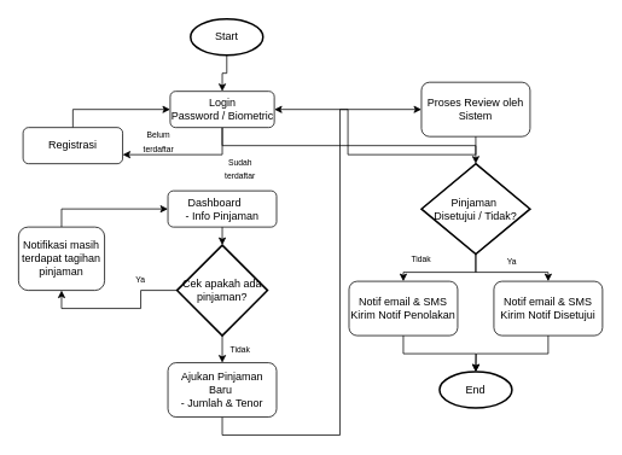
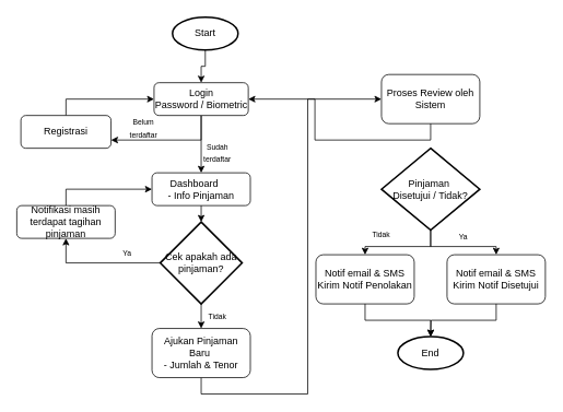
  <mxCell id="0" />
  <mxCell id="1" parent="0" />
  <mxCell id="2" style="edgeStyle=orthogonalEdgeStyle;rounded=0;orthogonalLoop=1;jettySize=auto;html=1;exitX=0.5;exitY=1;exitDx=0;exitDy=0;exitPerimeter=0;entryX=0.5;entryY=0;entryDx=0;entryDy=0;" edge="1" parent="1" source="3" target="7"><mxGeometry relative="1" as="geometry" /></mxCell>
  <mxCell id="3" value="Start" style="strokeWidth=2;html=1;shape=mxgraph.flowchart.start_1;whiteSpace=wrap;" vertex="1" parent="1"><mxGeometry x="210" y="20" width="80" height="40" as="geometry" /></mxCell>
  <mxCell id="4" value="End" style="strokeWidth=2;html=1;shape=mxgraph.flowchart.start_1;whiteSpace=wrap;" vertex="1" parent="1"><mxGeometry x="485" y="410" width="80" height="40" as="geometry" /></mxCell>
  <mxCell id="5" style="edgeStyle=orthogonalEdgeStyle;rounded=0;orthogonalLoop=1;jettySize=auto;html=1;exitX=0.5;exitY=1;exitDx=0;exitDy=0;entryX=1;entryY=0.75;entryDx=0;entryDy=0;" edge="1" parent="1" source="7" target="15"><mxGeometry relative="1" as="geometry" /></mxCell>
- <mxCell id="6" style="edgeStyle=orthogonalEdgeStyle;rounded=0;orthogonalLoop=1;jettySize=auto;html=1;exitX=0.5;exitY=1;exitDx=0;exitDy=0;" edge="1" parent="1" source="7" target="24"><mxGeometry relative="1" as="geometry" /></mxCell>
+ <mxCell id="6" style="edgeStyle=orthogonalEdgeStyle;rounded=0;orthogonalLoop=1;jettySize=auto;html=1;exitX=0.5;exitY=1;exitDx=0;exitDy=0;entryX=0.5;entryY=0;entryDx=0;entryDy=0;" edge="1" parent="1" source="7" target="8"><mxGeometry relative="1" as="geometry" /></mxCell>
  <mxCell id="7" value="Login&lt;div&gt;Password /&amp;nbsp;Biometric&lt;/div&gt;" style="rounded=1;whiteSpace=wrap;html=1;" vertex="1" parent="1"><mxGeometry x="187.5" y="100" width="115" height="40" as="geometry" /></mxCell>
  <mxCell id="8" value="&lt;div&gt;Dashboard&amp;nbsp; &amp;nbsp; &amp;nbsp; &lt;br&gt;&lt;span style=&quot;background-color: transparent; color: light-dark(rgb(0, 0, 0), rgb(255, 255, 255));&quot;&gt;- Info Pinjaman&lt;/span&gt;&lt;/div&gt;" style="rounded=1;whiteSpace=wrap;html=1;" vertex="1" parent="1"><mxGeometry x="185" y="210" width="120" height="40" as="geometry" /></mxCell>
  <mxCell id="9" style="edgeStyle=orthogonalEdgeStyle;rounded=0;orthogonalLoop=1;jettySize=auto;html=1;exitX=0.5;exitY=1;exitDx=0;exitDy=0;entryX=0;entryY=0.5;entryDx=0;entryDy=0;" edge="1" parent="1" source="10" target="11"><mxGeometry relative="1" as="geometry"><Array as="points"><mxPoint x="245" y="480" /><mxPoint x="375" y="480" /><mxPoint x="375" y="120" /></Array></mxGeometry></mxCell>
  <mxCell id="10" value="Ajukan Pinjaman Baru&amp;nbsp;&lt;br&gt;- Jumlah &amp;amp; Tenor" style="rounded=1;whiteSpace=wrap;html=1;" vertex="1" parent="1"><mxGeometry x="185" y="400" width="120" height="60" as="geometry" /></mxCell>
  <mxCell id="11" value="Proses Review oleh Sistem" style="rounded=1;whiteSpace=wrap;html=1;" vertex="1" parent="1"><mxGeometry x="465" y="90" width="120" height="60" as="geometry" /></mxCell>
  <mxCell id="12" style="edgeStyle=orthogonalEdgeStyle;rounded=0;orthogonalLoop=1;jettySize=auto;html=1;exitX=0.5;exitY=1;exitDx=0;exitDy=0;" edge="1" parent="1" source="13" target="4"><mxGeometry relative="1" as="geometry" /></mxCell>
  <mxCell id="13" value="Notif email &amp;amp; SMS&lt;br&gt;Kirim Notif Penolakan" style="rounded=1;whiteSpace=wrap;html=1;" vertex="1" parent="1"><mxGeometry x="385" y="310" width="120" height="60" as="geometry" /></mxCell>
  <mxCell id="14" style="edgeStyle=orthogonalEdgeStyle;rounded=0;orthogonalLoop=1;jettySize=auto;html=1;exitX=0.5;exitY=0;exitDx=0;exitDy=0;entryX=0;entryY=0.5;entryDx=0;entryDy=0;" edge="1" parent="1" source="15" target="7"><mxGeometry relative="1" as="geometry" /></mxCell>
  <mxCell id="15" value="Registrasi" style="rounded=1;whiteSpace=wrap;html=1;" vertex="1" parent="1"><mxGeometry x="25" y="140" width="110" height="40" as="geometry" /></mxCell>
  <mxCell id="16" style="edgeStyle=orthogonalEdgeStyle;rounded=0;orthogonalLoop=1;jettySize=auto;html=1;exitX=0.5;exitY=1;exitDx=0;exitDy=0;" edge="1" parent="1" source="17"><mxGeometry relative="1" as="geometry"><mxPoint x="525" y="410" as="targetPoint" /></mxGeometry></mxCell>
  <mxCell id="17" value="Notif email &amp;amp; SMS&lt;br&gt;Kirim Notif Disetujui" style="rounded=1;whiteSpace=wrap;html=1;" vertex="1" parent="1"><mxGeometry x="545" y="310" width="120" height="60" as="geometry" /></mxCell>
  <mxCell id="18" value="&lt;font style=&quot;font-size: 9px;&quot;&gt;Sudah terdaftar&lt;/font&gt;" style="text;html=1;align=center;verticalAlign=middle;whiteSpace=wrap;rounded=0;" vertex="1" parent="1"><mxGeometry x="235" y="170" width="60" height="30" as="geometry" /></mxCell>
  <mxCell id="19" value="&lt;font style=&quot;font-size: 9px;&quot;&gt;Belum terdaftar&lt;/font&gt;" style="text;html=1;align=center;verticalAlign=middle;whiteSpace=wrap;rounded=0;" vertex="1" parent="1"><mxGeometry x="145" y="140" width="60" height="30" as="geometry" /></mxCell>
  <mxCell id="20" value="&lt;font style=&quot;font-size: 9px;&quot;&gt;Tidak&lt;/font&gt;" style="text;html=1;align=center;verticalAlign=middle;whiteSpace=wrap;rounded=0;" vertex="1" parent="1"><mxGeometry x="235" y="370" width="60" height="30" as="geometry" /></mxCell>
  <mxCell id="21" value="&lt;div&gt;&lt;span style=&quot;font-size: 9px; background-color: transparent; color: light-dark(rgb(0, 0, 0), rgb(255, 255, 255));&quot;&gt;Ya&lt;/span&gt;&lt;/div&gt;&lt;div&gt;&lt;span style=&quot;font-size: 9px; background-color: transparent; color: light-dark(rgb(0, 0, 0), rgb(255, 255, 255));&quot;&gt;&lt;br&gt;&lt;/span&gt;&lt;/div&gt;" style="text;html=1;align=center;verticalAlign=middle;whiteSpace=wrap;rounded=0;" vertex="1" parent="1"><mxGeometry x="125" y="300" width="60" height="30" as="geometry" /></mxCell>
  <mxCell id="22" style="edgeStyle=orthogonalEdgeStyle;rounded=0;orthogonalLoop=1;jettySize=auto;html=1;exitX=0.5;exitY=1;exitDx=0;exitDy=0;exitPerimeter=0;entryX=0.5;entryY=0;entryDx=0;entryDy=0;" edge="1" parent="1" source="24" target="17"><mxGeometry relative="1" as="geometry" /></mxCell>
  <mxCell id="23" style="edgeStyle=orthogonalEdgeStyle;rounded=0;orthogonalLoop=1;jettySize=auto;html=1;exitX=0.5;exitY=1;exitDx=0;exitDy=0;exitPerimeter=0;entryX=0.5;entryY=0;entryDx=0;entryDy=0;" edge="1" parent="1" source="24" target="13"><mxGeometry relative="1" as="geometry" /></mxCell>
  <mxCell id="24" value="Pinjaman&amp;nbsp;&lt;div&gt;Disetujui / Tidak?&lt;/div&gt;" style="strokeWidth=2;html=1;shape=mxgraph.flowchart.decision;whiteSpace=wrap;" vertex="1" parent="1"><mxGeometry x="465" y="180" width="120" height="100" as="geometry" /></mxCell>
  <mxCell id="25" style="edgeStyle=orthogonalEdgeStyle;rounded=0;orthogonalLoop=1;jettySize=auto;html=1;exitX=0.5;exitY=1;exitDx=0;exitDy=0;" edge="1" parent="1" source="11" target="7"><mxGeometry relative="1" as="geometry" /></mxCell>
  <mxCell id="26" value="&lt;font style=&quot;font-size: 9px;&quot;&gt;Tidak&lt;/font&gt;" style="text;html=1;align=center;verticalAlign=middle;whiteSpace=wrap;rounded=0;" vertex="1" parent="1"><mxGeometry x="435" y="270" width="60" height="30" as="geometry" /></mxCell>
  <mxCell id="27" value="&lt;div&gt;&lt;span style=&quot;font-size: 9px; background-color: transparent; color: light-dark(rgb(0, 0, 0), rgb(255, 255, 255));&quot;&gt;Ya&lt;/span&gt;&lt;/div&gt;&lt;div&gt;&lt;span style=&quot;font-size: 9px; background-color: transparent; color: light-dark(rgb(0, 0, 0), rgb(255, 255, 255));&quot;&gt;&lt;br&gt;&lt;/span&gt;&lt;/div&gt;" style="text;html=1;align=center;verticalAlign=middle;whiteSpace=wrap;rounded=0;" vertex="1" parent="1"><mxGeometry x="535" y="280" width="60" height="30" as="geometry" /></mxCell>
  <mxCell id="28" style="edgeStyle=orthogonalEdgeStyle;rounded=0;orthogonalLoop=1;jettySize=auto;html=1;exitX=0.5;exitY=1;exitDx=0;exitDy=0;exitPerimeter=0;entryX=0.5;entryY=0;entryDx=0;entryDy=0;" edge="1" parent="1" source="30" target="10"><mxGeometry relative="1" as="geometry" /></mxCell>
  <mxCell id="29" style="edgeStyle=orthogonalEdgeStyle;rounded=0;orthogonalLoop=1;jettySize=auto;html=1;exitX=0;exitY=0.5;exitDx=0;exitDy=0;exitPerimeter=0;entryX=0.5;entryY=1;entryDx=0;entryDy=0;" edge="1" parent="1" source="30" target="33"><mxGeometry relative="1" as="geometry" /></mxCell>
  <mxCell id="30" value="Cek apakah ada pinjaman?" style="strokeWidth=2;html=1;shape=mxgraph.flowchart.decision;whiteSpace=wrap;" vertex="1" parent="1"><mxGeometry x="195" y="270" width="100" height="100" as="geometry" /></mxCell>
  <mxCell id="31" style="edgeStyle=orthogonalEdgeStyle;rounded=0;orthogonalLoop=1;jettySize=auto;html=1;exitX=0.5;exitY=1;exitDx=0;exitDy=0;entryX=0.5;entryY=0;entryDx=0;entryDy=0;entryPerimeter=0;" edge="1" parent="1" source="8" target="30"><mxGeometry relative="1" as="geometry" /></mxCell>
  <mxCell id="32" style="edgeStyle=orthogonalEdgeStyle;rounded=0;orthogonalLoop=1;jettySize=auto;html=1;exitX=0.5;exitY=0;exitDx=0;exitDy=0;entryX=0;entryY=0.5;entryDx=0;entryDy=0;" edge="1" parent="1" source="33" target="8"><mxGeometry relative="1" as="geometry" /></mxCell>
- <mxCell id="33" value="Notifikasi masih terdapat tagihan pinjaman" style="rounded=1;whiteSpace=wrap;html=1;" vertex="1" parent="1"><mxGeometry x="20" y="250" width="95" height="70" as="geometry" /></mxCell>
+ <mxCell id="33" value="Notifikasi masih terdapat tagihan pinjaman" style="rounded=1;whiteSpace=wrap;html=1;" vertex="1" parent="1"><mxGeometry x="20" y="250" width="120" height="40" as="geometry" /></mxCell>
